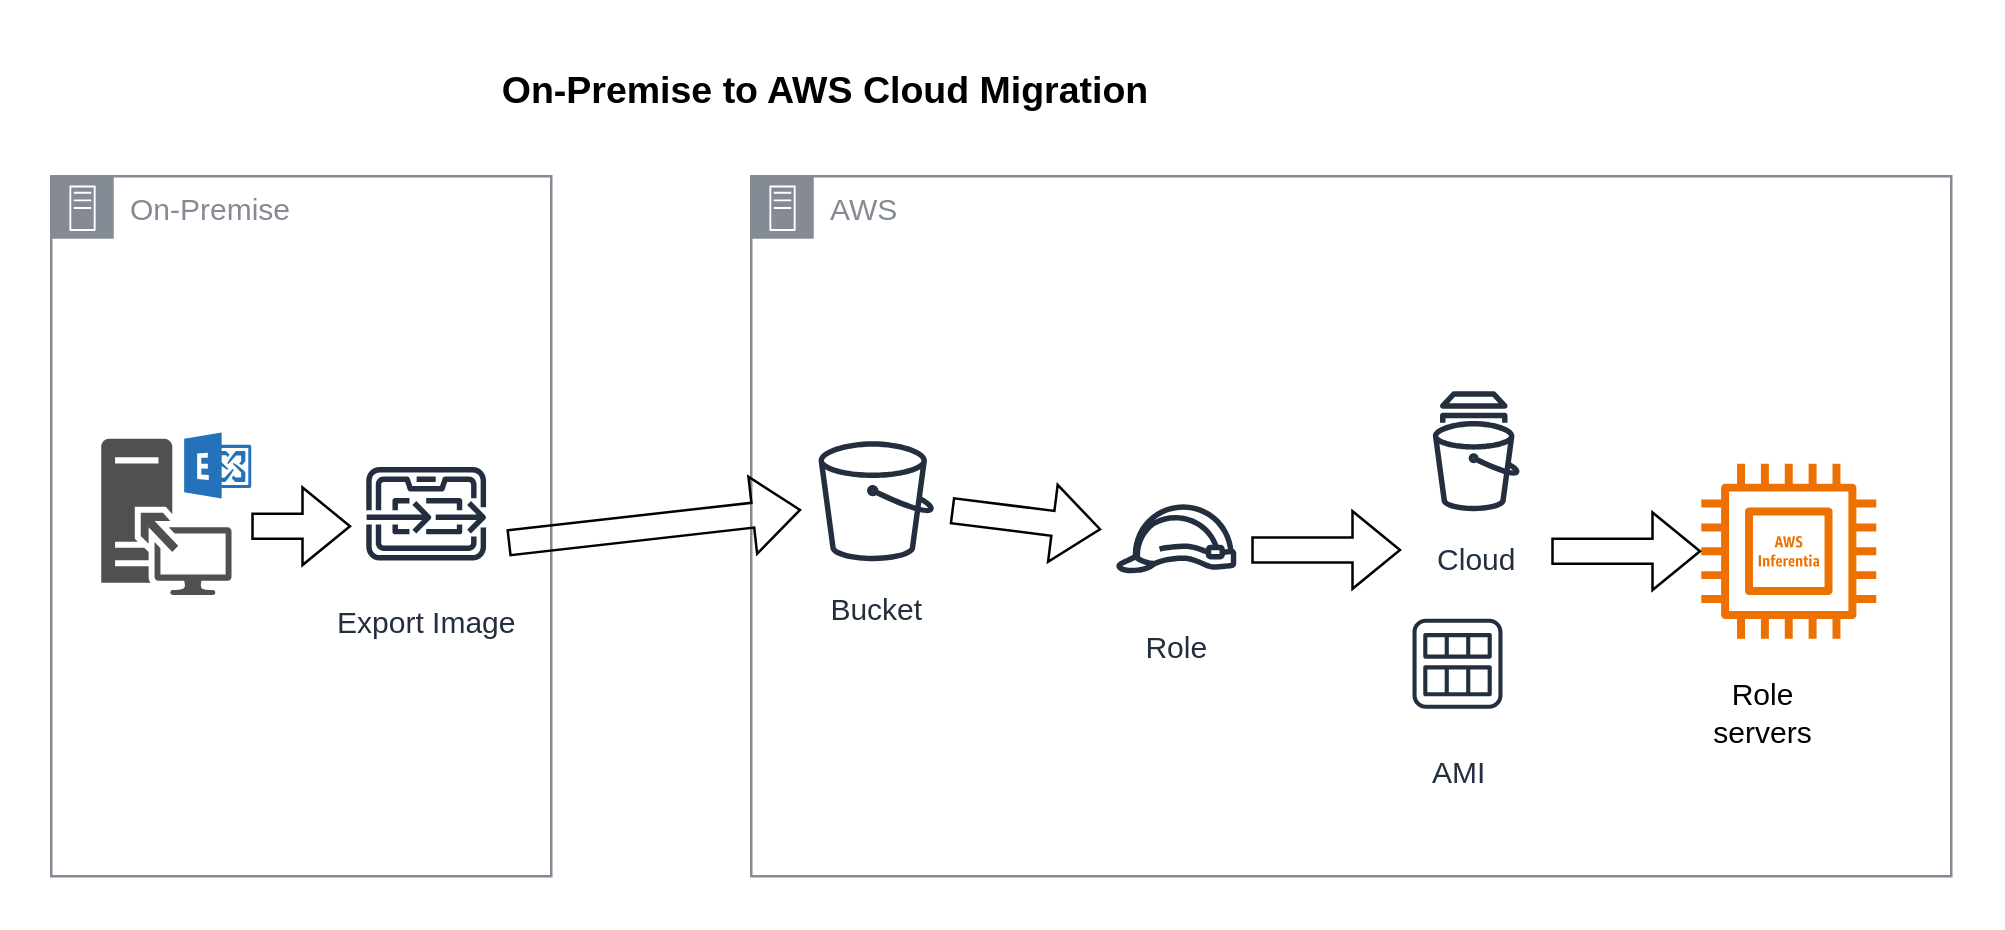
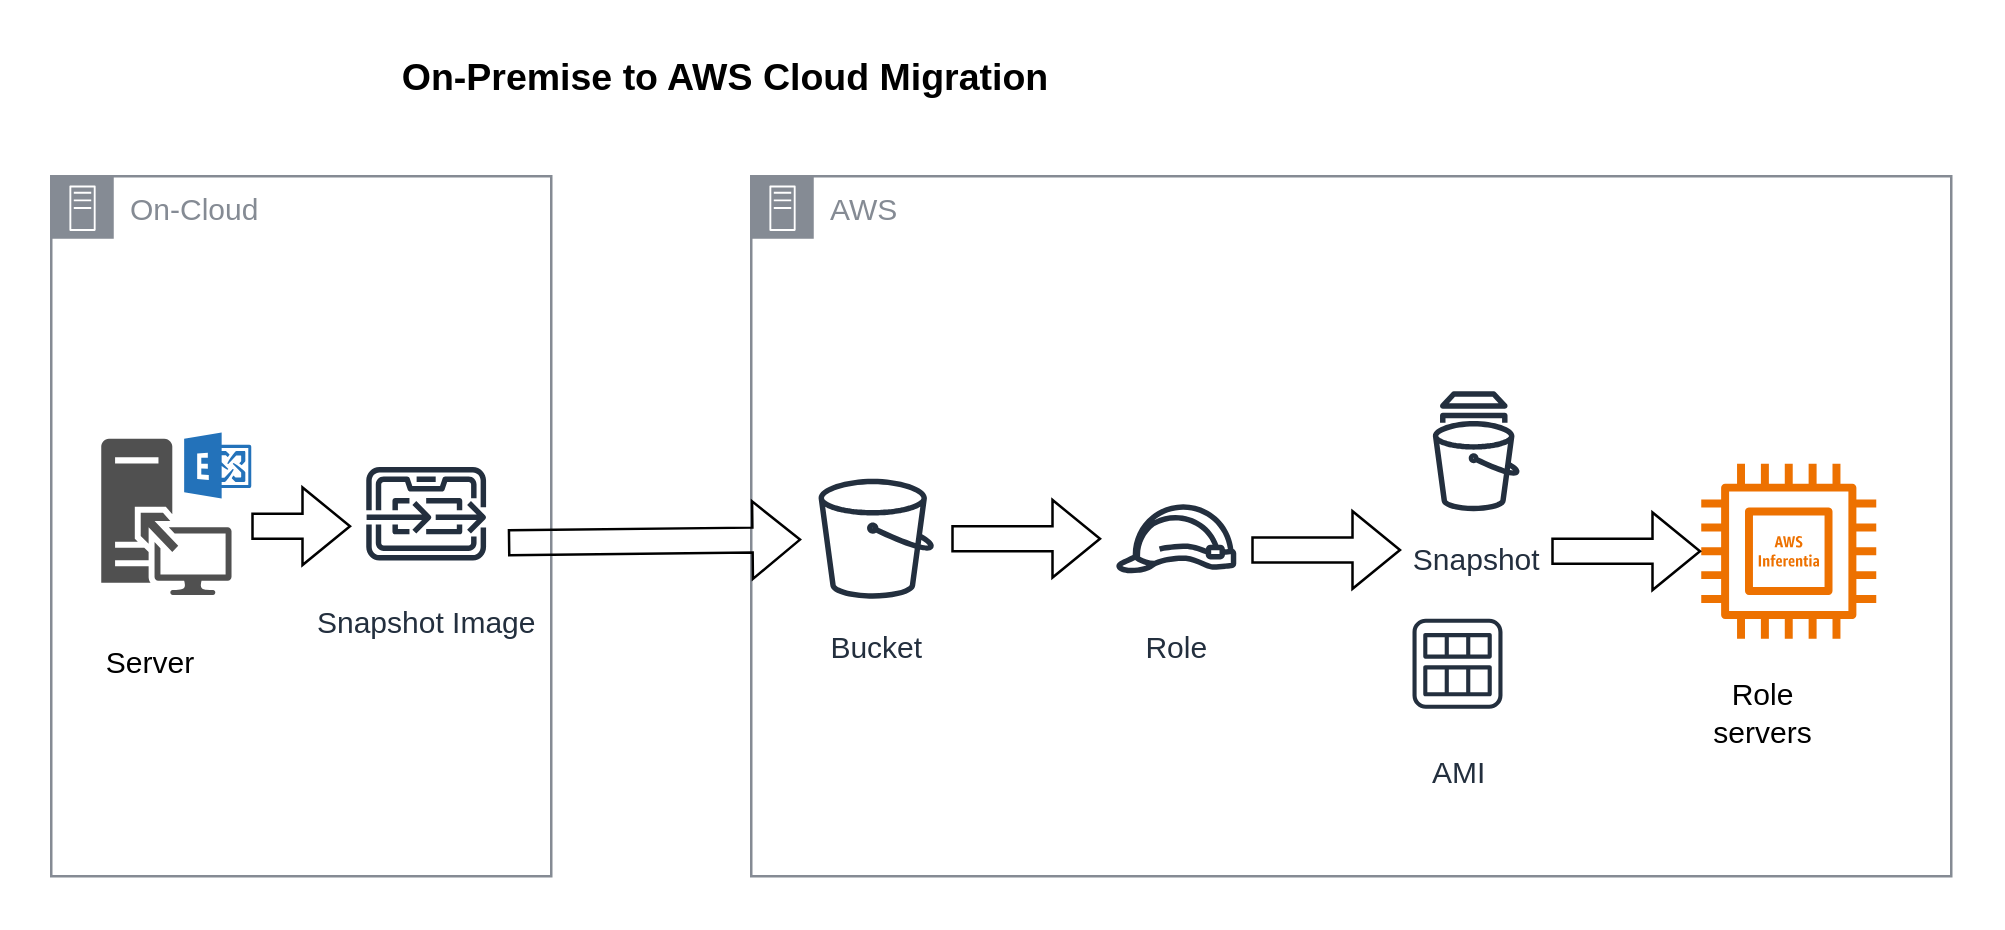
  <mxCell id="0" />
  <mxCell id="1" parent="0" />
- <mxCell id="2" value="On-Premise" style="sketch=0;outlineConnect=0;gradientColor=none;html=1;whiteSpace=wrap;fontSize=12;fontStyle=0;shape=mxgraph.aws4.group;grIcon=mxgraph.aws4.group_on_premise;strokeColor=#858B94;fillColor=none;verticalAlign=top;align=left;spacingLeft=30;fontColor=#858B94;dashed=0;" vertex="1" parent="1"><mxGeometry x="20" y="70" width="200" height="280" as="geometry" /></mxCell>
+ <mxCell id="2" value="On-Cloud" style="sketch=0;outlineConnect=0;gradientColor=none;html=1;whiteSpace=wrap;fontSize=12;fontStyle=0;shape=mxgraph.aws4.group;grIcon=mxgraph.aws4.group_on_premise;strokeColor=#858B94;fillColor=none;verticalAlign=top;align=left;spacingLeft=30;fontColor=#858B94;dashed=0;" vertex="1" parent="1"><mxGeometry x="20" y="70" width="200" height="280" as="geometry" /></mxCell>
  <mxCell id="3" value="AWS&lt;div&gt;&lt;br&gt;&lt;/div&gt;" style="sketch=0;outlineConnect=0;gradientColor=none;html=1;whiteSpace=wrap;fontSize=12;fontStyle=0;shape=mxgraph.aws4.group;grIcon=mxgraph.aws4.group_on_premise;strokeColor=#858B94;fillColor=none;verticalAlign=top;align=left;spacingLeft=30;fontColor=#858B94;dashed=0;" vertex="1" parent="1"><mxGeometry x="300" y="70" width="480" height="280" as="geometry" /></mxCell>
  <mxCell id="4" value="" style="sketch=0;outlineConnect=0;fontColor=#232F3E;gradientColor=none;fillColor=#ED7100;strokeColor=none;dashed=0;verticalLabelPosition=bottom;verticalAlign=top;align=center;html=1;fontSize=12;fontStyle=0;aspect=fixed;pointerEvents=1;shape=mxgraph.aws4.inferentia;" vertex="1" parent="1"><mxGeometry x="680" y="185" width="70" height="70" as="geometry" /></mxCell>
  <mxCell id="5" value="" style="sketch=0;pointerEvents=1;shadow=0;dashed=0;html=1;strokeColor=none;fillColor=#505050;labelPosition=center;verticalLabelPosition=bottom;verticalAlign=top;outlineConnect=0;align=center;shape=mxgraph.office.servers.exchange_client_access_server;" vertex="1" parent="1"><mxGeometry x="40" y="172.5" width="60" height="65" as="geometry" /></mxCell>
- <mxCell id="6" value="Export Image" style="sketch=0;outlineConnect=0;fontColor=#232F3E;gradientColor=none;strokeColor=#232F3E;fillColor=#ffffff;dashed=0;verticalLabelPosition=bottom;verticalAlign=top;align=center;html=1;fontSize=12;fontStyle=0;aspect=fixed;shape=mxgraph.aws4.resourceIcon;resIcon=mxgraph.aws4.import_export;" vertex="1" parent="1"><mxGeometry x="140" y="175" width="60" height="60" as="geometry" /></mxCell>
+ <mxCell id="6" value="Snapshot Image" style="sketch=0;outlineConnect=0;fontColor=#232F3E;gradientColor=none;strokeColor=#232F3E;fillColor=#ffffff;dashed=0;verticalLabelPosition=bottom;verticalAlign=top;align=center;html=1;fontSize=12;fontStyle=0;aspect=fixed;shape=mxgraph.aws4.resourceIcon;resIcon=mxgraph.aws4.import_export;" vertex="1" parent="1"><mxGeometry x="140" y="175" width="60" height="60" as="geometry" /></mxCell>
+ <mxCell id="7" value="Server" style="text;html=1;align=center;verticalAlign=middle;whiteSpace=wrap;rounded=0;" vertex="1" parent="1"><mxGeometry x="30" y="250" width="60" height="30" as="geometry" /></mxCell>
  <mxCell id="8" value="Role" style="sketch=0;outlineConnect=0;fontColor=#232F3E;gradientColor=none;strokeColor=#232F3E;fillColor=#ffffff;dashed=0;verticalLabelPosition=bottom;verticalAlign=top;align=center;html=1;fontSize=12;fontStyle=0;aspect=fixed;shape=mxgraph.aws4.resourceIcon;resIcon=mxgraph.aws4.role;" vertex="1" parent="1"><mxGeometry x="440" y="185" width="60" height="60" as="geometry" /></mxCell>
- <mxCell id="9" value="Bucket" style="sketch=0;outlineConnect=0;fontColor=#232F3E;gradientColor=none;strokeColor=#232F3E;fillColor=#ffffff;dashed=0;verticalLabelPosition=bottom;verticalAlign=top;align=center;html=1;fontSize=12;fontStyle=0;aspect=fixed;shape=mxgraph.aws4.resourceIcon;resIcon=mxgraph.aws4.bucket;" vertex="1" parent="1"><mxGeometry x="320" y="170" width="60" height="60" as="geometry" /></mxCell>
+ <mxCell id="9" value="Bucket" style="sketch=0;outlineConnect=0;fontColor=#232F3E;gradientColor=none;strokeColor=#232F3E;fillColor=#ffffff;dashed=0;verticalLabelPosition=bottom;verticalAlign=top;align=center;html=1;fontSize=12;fontStyle=0;aspect=fixed;shape=mxgraph.aws4.resourceIcon;resIcon=mxgraph.aws4.bucket;" vertex="1" parent="1"><mxGeometry x="320" y="185" width="60" height="60" as="geometry" /></mxCell>
  <mxCell id="10" value="Role servers" style="text;html=1;align=center;verticalAlign=middle;whiteSpace=wrap;rounded=0;" vertex="1" parent="1"><mxGeometry x="675" y="270" width="60" height="30" as="geometry" /></mxCell>
  <mxCell id="11" value="" style="shape=flexArrow;endArrow=classic;html=1;rounded=0;" edge="1" parent="1" source="9" target="8"><mxGeometry width="50" height="50" relative="1" as="geometry"><mxPoint x="370" y="250" as="sourcePoint" /><mxPoint x="420" y="200" as="targetPoint" /></mxGeometry></mxCell>
  <mxCell id="12" value="" style="shape=flexArrow;endArrow=classic;html=1;rounded=0;" edge="1" parent="1"><mxGeometry width="50" height="50" relative="1" as="geometry"><mxPoint x="100" y="210" as="sourcePoint" /><mxPoint x="140" y="210" as="targetPoint" /></mxGeometry></mxCell>
  <mxCell id="13" value="" style="shape=flexArrow;endArrow=classic;html=1;rounded=0;exitX=1.044;exitY=0.694;exitDx=0;exitDy=0;exitPerimeter=0;" edge="1" parent="1" source="6" target="9"><mxGeometry width="50" height="50" relative="1" as="geometry"><mxPoint x="200" y="209.5" as="sourcePoint" /><mxPoint x="240" y="209.5" as="targetPoint" /></mxGeometry></mxCell>
  <mxCell id="14" value="" style="shape=flexArrow;endArrow=classic;html=1;rounded=0;" edge="1" parent="1"><mxGeometry width="50" height="50" relative="1" as="geometry"><mxPoint x="500" y="219.5" as="sourcePoint" /><mxPoint x="560" y="219.5" as="targetPoint" /></mxGeometry></mxCell>
  <mxCell id="15" value="" style="shape=flexArrow;endArrow=classic;html=1;rounded=0;" edge="1" parent="1" target="4"><mxGeometry width="50" height="50" relative="1" as="geometry"><mxPoint x="620" y="220" as="sourcePoint" /><mxPoint x="670" y="219.5" as="targetPoint" /></mxGeometry></mxCell>
- <mxCell id="16" value="On-Premise to AWS Cloud Migration" style="text;html=1;align=center;verticalAlign=middle;whiteSpace=wrap;rounded=0;fontStyle=1;fontSize=15;" vertex="1" parent="1"><mxGeometry x="110" y="20" width="440" height="30" as="geometry" /></mxCell>
+ <mxCell id="16" value="On-Premise to AWS Cloud Migration" style="text;html=1;align=center;verticalAlign=middle;whiteSpace=wrap;rounded=0;fontStyle=1;fontSize=15;" vertex="1" parent="1"><mxGeometry x="70" y="15" width="440" height="30" as="geometry" /></mxCell>
  <mxCell id="17" value="AMI" style="sketch=0;outlineConnect=0;fontColor=#232F3E;gradientColor=none;strokeColor=#232F3E;fillColor=#ffffff;dashed=0;verticalLabelPosition=bottom;verticalAlign=top;align=center;html=1;fontSize=12;fontStyle=0;aspect=fixed;shape=mxgraph.aws4.resourceIcon;resIcon=mxgraph.aws4.ami;" vertex="1" parent="1"><mxGeometry x="560" y="235" width="45" height="60" as="geometry" /></mxCell>
- <mxCell id="18" value="Cloud" style="sketch=0;outlineConnect=0;fontColor=#232F3E;gradientColor=none;strokeColor=#232F3E;fillColor=#ffffff;dashed=0;verticalLabelPosition=bottom;verticalAlign=top;align=center;html=1;fontSize=12;fontStyle=0;aspect=fixed;shape=mxgraph.aws4.resourceIcon;resIcon=mxgraph.aws4.snapshot;" vertex="1" parent="1"><mxGeometry x="560" y="150" width="60" height="60" as="geometry" /></mxCell>
+ <mxCell id="18" value="Snapshot" style="sketch=0;outlineConnect=0;fontColor=#232F3E;gradientColor=none;strokeColor=#232F3E;fillColor=#ffffff;dashed=0;verticalLabelPosition=bottom;verticalAlign=top;align=center;html=1;fontSize=12;fontStyle=0;aspect=fixed;shape=mxgraph.aws4.resourceIcon;resIcon=mxgraph.aws4.snapshot;" vertex="1" parent="1"><mxGeometry x="560" y="150" width="60" height="60" as="geometry" /></mxCell>
